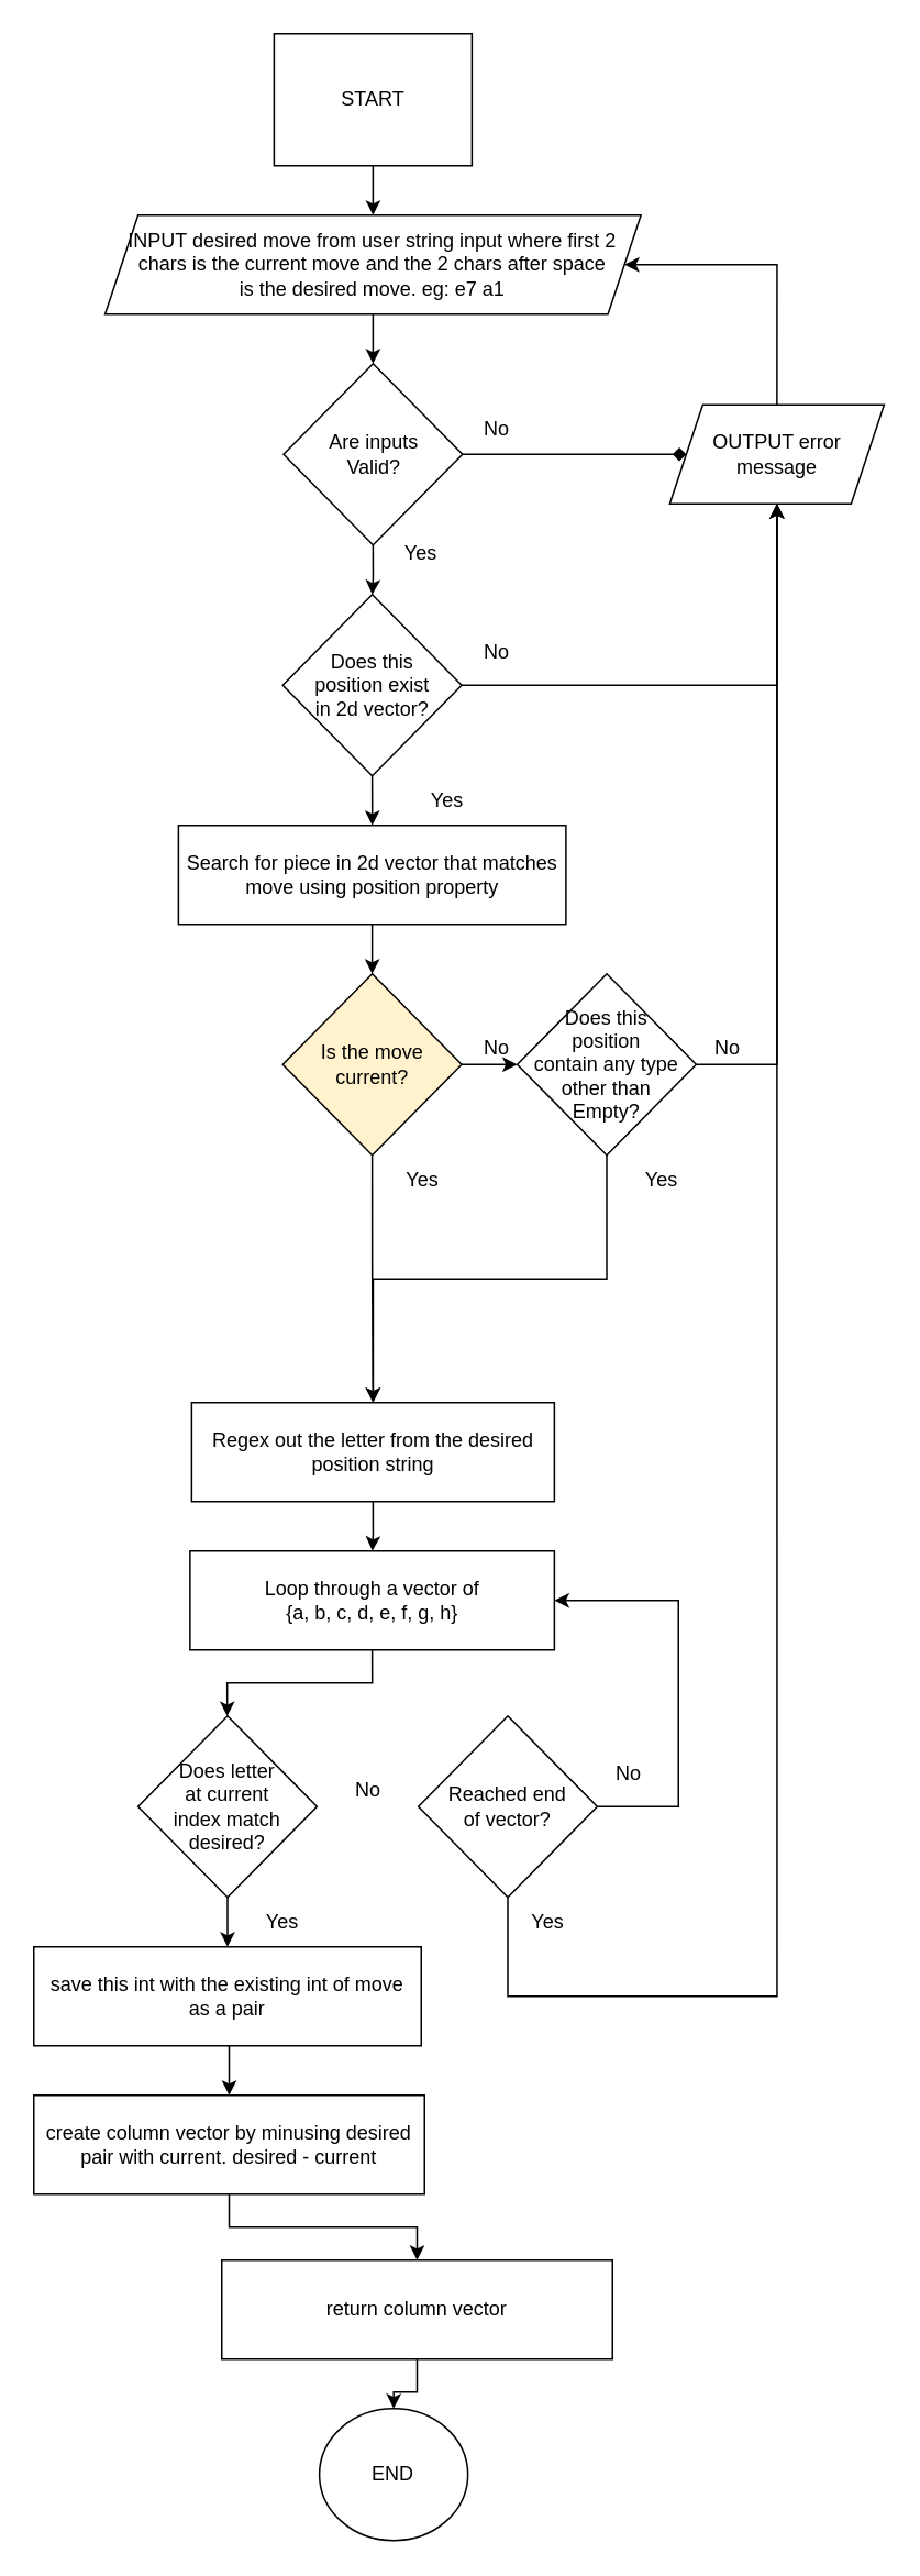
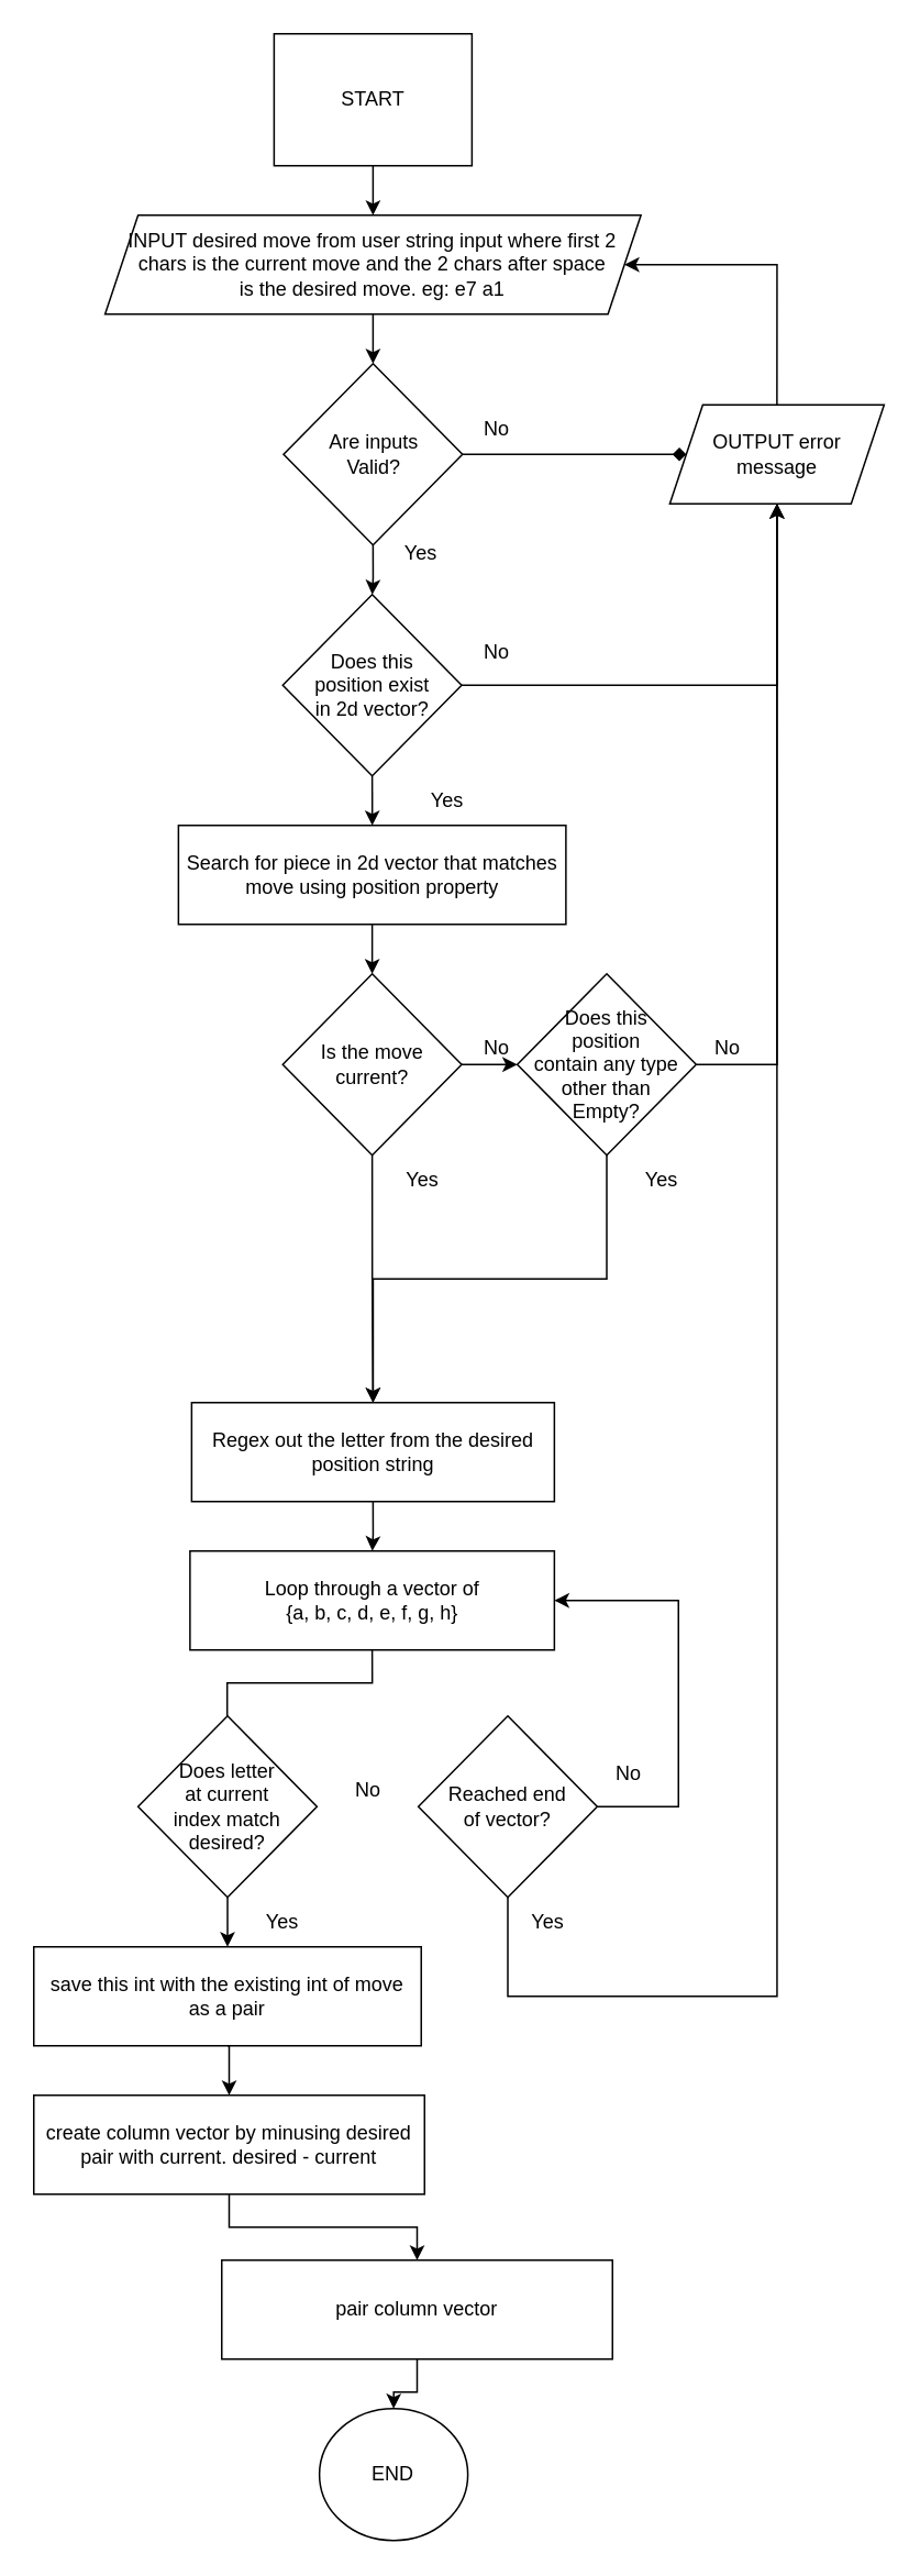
  <mxCell id="0" />
  <mxCell id="1" parent="0" />
  <mxCell id="2" style="edgeStyle=orthogonalEdgeStyle;rounded=0;orthogonalLoop=1;jettySize=auto;html=1;exitX=0.5;exitY=1;exitDx=0;exitDy=0;entryX=0.5;entryY=0;entryDx=0;entryDy=0;" parent="1" source="3" target="5" edge="1"><mxGeometry relative="1" as="geometry" /></mxCell>
  <mxCell id="3" value="START" style="whiteSpace=wrap;html=1;rounded=0;" parent="1" vertex="1"><mxGeometry x="165.75" width="120" height="80" as="geometry" y="20" /></mxCell>
  <mxCell id="4" style="edgeStyle=orthogonalEdgeStyle;rounded=0;orthogonalLoop=1;jettySize=auto;html=1;exitX=0.5;exitY=1;exitDx=0;exitDy=0;entryX=0.5;entryY=0;entryDx=0;entryDy=0;" parent="1" source="5" target="8" edge="1"><mxGeometry relative="1" as="geometry" /></mxCell>
  <mxCell id="5" value="INPUT desired move from user string input where first 2&lt;br&gt;chars is the current move and the 2 chars after space &lt;br&gt;is the desired move. eg: e7 a1" style="shape=parallelogram;perimeter=parallelogramPerimeter;whiteSpace=wrap;html=1;fixedSize=1;" parent="1" vertex="1"><mxGeometry x="63.25" y="130" width="325" height="60" as="geometry" /></mxCell>
  <mxCell id="6" style="edgeStyle=orthogonalEdgeStyle;rounded=0;orthogonalLoop=1;jettySize=auto;html=1;exitX=1;exitY=0.5;exitDx=0;exitDy=0;endArrow=diamond;" parent="1" source="8" target="12" edge="1"><mxGeometry relative="1" as="geometry" /></mxCell>
  <mxCell id="7" style="edgeStyle=orthogonalEdgeStyle;rounded=0;orthogonalLoop=1;jettySize=auto;html=1;exitX=0.5;exitY=1;exitDx=0;exitDy=0;" edge="1" parent="1" source="8" target="15"><mxGeometry relative="1" as="geometry" /></mxCell>
  <mxCell id="8" value="Are inputs&lt;br&gt;Valid?" style="rhombus;whiteSpace=wrap;html=1;" parent="1" vertex="1"><mxGeometry x="171.5" y="220" width="108.5" height="110" as="geometry" /></mxCell>
  <mxCell id="9" style="edgeStyle=orthogonalEdgeStyle;rounded=0;orthogonalLoop=1;jettySize=auto;html=1;exitX=0.5;exitY=1;exitDx=0;exitDy=0;entryX=0.5;entryY=0;entryDx=0;entryDy=0;" edge="1" parent="1" source="10" target="32"><mxGeometry relative="1" as="geometry" /></mxCell>
  <mxCell id="10" value="Search for piece in 2d vector that matches move using position property" style="rounded=0;whiteSpace=wrap;html=1;" parent="1" vertex="1"><mxGeometry x="107.75" y="500" width="235" height="60" as="geometry" /></mxCell>
  <mxCell id="11" style="edgeStyle=orthogonalEdgeStyle;rounded=0;orthogonalLoop=1;jettySize=auto;html=1;exitX=0.5;exitY=0;exitDx=0;exitDy=0;entryX=1;entryY=0.5;entryDx=0;entryDy=0;" parent="1" source="12" target="5" edge="1"><mxGeometry relative="1" as="geometry"><Array as="points"><mxPoint x="470.75" y="160" /></Array></mxGeometry></mxCell>
  <mxCell id="12" value="OUTPUT error message" style="shape=parallelogram;perimeter=parallelogramPerimeter;whiteSpace=wrap;html=1;fixedSize=1;" parent="1" vertex="1"><mxGeometry x="405.75" y="245" width="130" height="60" as="geometry" /></mxCell>
  <mxCell id="13" style="edgeStyle=orthogonalEdgeStyle;rounded=0;orthogonalLoop=1;jettySize=auto;html=1;exitX=0.5;exitY=1;exitDx=0;exitDy=0;" edge="1" parent="1" source="15" target="10"><mxGeometry relative="1" as="geometry" /></mxCell>
  <mxCell id="14" style="edgeStyle=orthogonalEdgeStyle;rounded=0;orthogonalLoop=1;jettySize=auto;html=1;exitX=1;exitY=0.5;exitDx=0;exitDy=0;" edge="1" parent="1" source="15" target="12"><mxGeometry relative="1" as="geometry" /></mxCell>
  <mxCell id="15" value="Does this &lt;br&gt;position exist &lt;br&gt;in 2d vector?" style="rhombus;whiteSpace=wrap;html=1;" parent="1" vertex="1"><mxGeometry x="171" y="360" width="108.5" height="110" as="geometry" /></mxCell>
  <mxCell id="16" style="edgeStyle=orthogonalEdgeStyle;rounded=0;orthogonalLoop=1;jettySize=auto;html=1;exitX=1;exitY=0.5;exitDx=0;exitDy=0;entryX=0.5;entryY=1;entryDx=0;entryDy=0;" parent="1" source="18" target="12" edge="1"><mxGeometry relative="1" as="geometry"><Array as="points"><mxPoint x="471.25" y="645" /></Array></mxGeometry></mxCell>
  <mxCell id="17" style="edgeStyle=orthogonalEdgeStyle;rounded=0;orthogonalLoop=1;jettySize=auto;html=1;exitX=0.5;exitY=1;exitDx=0;exitDy=0;" edge="1" parent="1" source="18" target="20"><mxGeometry relative="1" as="geometry" /></mxCell>
  <mxCell id="18" value="Does this&lt;br&gt;position &lt;br&gt;contain any type&lt;br&gt;other than&lt;br&gt;Empty?" style="rhombus;whiteSpace=wrap;html=1;" parent="1" vertex="1"><mxGeometry x="313.25" y="590" width="108.5" height="110" as="geometry" /></mxCell>
  <mxCell id="19" style="edgeStyle=orthogonalEdgeStyle;rounded=0;orthogonalLoop=1;jettySize=auto;html=1;exitX=0.5;exitY=1;exitDx=0;exitDy=0;" edge="1" parent="1" source="20" target="22"><mxGeometry relative="1" as="geometry" /></mxCell>
  <mxCell id="20" value="Regex out the letter from the desired position string" style="rounded=0;whiteSpace=wrap;html=1;" vertex="1" parent="1"><mxGeometry x="115.75" y="850" width="220" height="60" as="geometry" /></mxCell>
- <mxCell id="21" style="edgeStyle=orthogonalEdgeStyle;rounded=0;orthogonalLoop=1;jettySize=auto;html=1;exitX=0.5;exitY=1;exitDx=0;exitDy=0;" edge="1" parent="1" source="22" target="24"><mxGeometry relative="1" as="geometry"><Array as="points"><mxPoint x="225.25" y="1020" /><mxPoint x="137.25" y="1020" /></Array></mxGeometry></mxCell>
+ <mxCell id="21" style="edgeStyle=orthogonalEdgeStyle;rounded=0;orthogonalLoop=1;jettySize=auto;html=1;exitX=0.5;exitY=1;exitDx=0;exitDy=0;endArrow=none;" edge="1" parent="1" source="22" target="24"><mxGeometry relative="1" as="geometry"><Array as="points"><mxPoint x="225.25" y="1020" /><mxPoint x="137.25" y="1020" /></Array></mxGeometry></mxCell>
  <mxCell id="22" value="Loop through a vector of&lt;br&gt;{a, b, c, d, e, f, g, h}" style="rounded=0;whiteSpace=wrap;html=1;" vertex="1" parent="1"><mxGeometry x="114.75" y="940" width="221" height="60" as="geometry" /></mxCell>
  <mxCell id="23" style="edgeStyle=orthogonalEdgeStyle;rounded=0;orthogonalLoop=1;jettySize=auto;html=1;exitX=0.5;exitY=1;exitDx=0;exitDy=0;entryX=0.5;entryY=0;entryDx=0;entryDy=0;" edge="1" parent="1" source="24" target="29"><mxGeometry relative="1" as="geometry" /></mxCell>
  <mxCell id="24" value="Does letter &lt;br&gt;at current&lt;br&gt;index match&lt;br&gt;desired?" style="rhombus;whiteSpace=wrap;html=1;" vertex="1" parent="1"><mxGeometry x="83.25" y="1040" width="108.5" height="110" as="geometry" /></mxCell>
  <mxCell id="25" style="edgeStyle=orthogonalEdgeStyle;rounded=0;orthogonalLoop=1;jettySize=auto;html=1;exitX=1;exitY=0.5;exitDx=0;exitDy=0;entryX=1;entryY=0.5;entryDx=0;entryDy=0;" edge="1" parent="1" source="27" target="22"><mxGeometry relative="1" as="geometry"><Array as="points"><mxPoint x="411" y="1095" /><mxPoint x="411" y="970" /></Array></mxGeometry></mxCell>
  <mxCell id="26" style="edgeStyle=orthogonalEdgeStyle;rounded=0;orthogonalLoop=1;jettySize=auto;html=1;exitX=0.5;exitY=1;exitDx=0;exitDy=0;entryX=0.5;entryY=1;entryDx=0;entryDy=0;" edge="1" parent="1" source="27" target="12"><mxGeometry relative="1" as="geometry"><Array as="points"><mxPoint x="307.25" y="1210" /><mxPoint x="471.25" y="1210" /></Array></mxGeometry></mxCell>
  <mxCell id="27" value="Reached end&lt;br&gt;of vector?" style="rhombus;whiteSpace=wrap;html=1;" vertex="1" parent="1"><mxGeometry x="253.25" y="1040" width="108.5" height="110" as="geometry" /></mxCell>
  <mxCell id="28" style="edgeStyle=orthogonalEdgeStyle;rounded=0;orthogonalLoop=1;jettySize=auto;html=1;exitX=0.5;exitY=1;exitDx=0;exitDy=0;entryX=0.5;entryY=0;entryDx=0;entryDy=0;" edge="1" parent="1" source="29" target="34"><mxGeometry relative="1" as="geometry" /></mxCell>
  <mxCell id="29" value="save this int with the existing int of move&lt;br&gt;as a pair" style="rounded=0;whiteSpace=wrap;html=1;" vertex="1" parent="1"><mxGeometry x="20" y="1180" width="235" height="60" as="geometry" /></mxCell>
  <mxCell id="30" style="edgeStyle=orthogonalEdgeStyle;rounded=0;orthogonalLoop=1;jettySize=auto;html=1;exitX=1;exitY=0.5;exitDx=0;exitDy=0;entryX=0;entryY=0.5;entryDx=0;entryDy=0;" edge="1" parent="1" source="32" target="18"><mxGeometry relative="1" as="geometry" /></mxCell>
  <mxCell id="31" style="edgeStyle=orthogonalEdgeStyle;rounded=0;orthogonalLoop=1;jettySize=auto;html=1;exitX=0.5;exitY=1;exitDx=0;exitDy=0;entryX=0.5;entryY=0;entryDx=0;entryDy=0;" edge="1" parent="1" source="32" target="20"><mxGeometry relative="1" as="geometry" /></mxCell>
- <mxCell id="32" value="Is the move&lt;br&gt;current?" style="rhombus;whiteSpace=wrap;html=1;fillColor=#fff2cc;" vertex="1" parent="1"><mxGeometry x="171" y="590" width="108.5" height="110" as="geometry" /></mxCell>
+ <mxCell id="32" value="Is the move&lt;br&gt;current?" style="rhombus;whiteSpace=wrap;html=1;" vertex="1" parent="1"><mxGeometry x="171" y="590" width="108.5" height="110" as="geometry" /></mxCell>
  <mxCell id="33" style="edgeStyle=orthogonalEdgeStyle;rounded=0;orthogonalLoop=1;jettySize=auto;html=1;exitX=0.5;exitY=1;exitDx=0;exitDy=0;entryX=0.5;entryY=0;entryDx=0;entryDy=0;" edge="1" parent="1" source="34" target="49"><mxGeometry relative="1" as="geometry" /></mxCell>
  <mxCell id="34" value="create column vector by minusing desired pair with current. desired - current" style="rounded=0;whiteSpace=wrap;html=1;" vertex="1" parent="1"><mxGeometry x="20" y="1270" width="237" height="60" as="geometry" /></mxCell>
  <mxCell id="35" value="END" style="ellipse;whiteSpace=wrap;html=1;" vertex="1" parent="1"><mxGeometry x="193.25" y="1460" width="90" height="80" as="geometry" /></mxCell>
  <mxCell id="36" value="Yes" style="text;html=1;strokeColor=none;fillColor=none;align=center;verticalAlign=middle;whiteSpace=wrap;rounded=0;" vertex="1" parent="1"><mxGeometry x="225.25" y="320" width="60" height="30" as="geometry" /></mxCell>
  <mxCell id="37" value="No" style="text;html=1;strokeColor=none;fillColor=none;align=center;verticalAlign=middle;whiteSpace=wrap;rounded=0;" vertex="1" parent="1"><mxGeometry x="271" y="245" width="60" height="30" as="geometry" /></mxCell>
  <mxCell id="38" value="Yes" style="text;html=1;strokeColor=none;fillColor=none;align=center;verticalAlign=middle;whiteSpace=wrap;rounded=0;" vertex="1" parent="1"><mxGeometry x="241.25" y="470" width="60" height="30" as="geometry" /></mxCell>
  <mxCell id="39" value="Yes" style="text;html=1;strokeColor=none;fillColor=none;align=center;verticalAlign=middle;whiteSpace=wrap;rounded=0;" vertex="1" parent="1"><mxGeometry x="225.75" y="700" width="60" height="30" as="geometry" /></mxCell>
  <mxCell id="40" value="Yes" style="text;html=1;strokeColor=none;fillColor=none;align=center;verticalAlign=middle;whiteSpace=wrap;rounded=0;" vertex="1" parent="1"><mxGeometry x="371" y="700" width="60" height="30" as="geometry" /></mxCell>
  <mxCell id="41" value="Yes" style="text;html=1;strokeColor=none;fillColor=none;align=center;verticalAlign=middle;whiteSpace=wrap;rounded=0;" vertex="1" parent="1"><mxGeometry x="141" y="1150" width="60" height="30" as="geometry" /></mxCell>
  <mxCell id="42" value="Yes" style="text;html=1;strokeColor=none;fillColor=none;align=center;verticalAlign=middle;whiteSpace=wrap;rounded=0;" vertex="1" parent="1"><mxGeometry x="301.75" y="1150" width="60" height="30" as="geometry" /></mxCell>
  <mxCell id="43" value="No" style="text;html=1;strokeColor=none;fillColor=none;align=center;verticalAlign=middle;whiteSpace=wrap;rounded=0;" vertex="1" parent="1"><mxGeometry x="271" y="380" width="60" height="30" as="geometry" /></mxCell>
  <mxCell id="44" value="No" style="text;html=1;strokeColor=none;fillColor=none;align=center;verticalAlign=middle;whiteSpace=wrap;rounded=0;" vertex="1" parent="1"><mxGeometry x="271" y="620" width="60" height="30" as="geometry" /></mxCell>
  <mxCell id="45" value="No" style="text;html=1;strokeColor=none;fillColor=none;align=center;verticalAlign=middle;whiteSpace=wrap;rounded=0;" vertex="1" parent="1"><mxGeometry x="411" y="620" width="60" height="30" as="geometry" /></mxCell>
  <mxCell id="46" value="No" style="text;html=1;strokeColor=none;fillColor=none;align=center;verticalAlign=middle;whiteSpace=wrap;rounded=0;" vertex="1" parent="1"><mxGeometry x="351" y="1060" width="60" height="30" as="geometry" /></mxCell>
  <mxCell id="47" value="No" style="text;html=1;strokeColor=none;fillColor=none;align=center;verticalAlign=middle;whiteSpace=wrap;rounded=0;" vertex="1" parent="1"><mxGeometry x="193.25" y="1070" width="60" height="30" as="geometry" /></mxCell>
  <mxCell id="48" style="edgeStyle=orthogonalEdgeStyle;rounded=0;orthogonalLoop=1;jettySize=auto;html=1;exitX=0.5;exitY=1;exitDx=0;exitDy=0;" edge="1" parent="1" source="49" target="35"><mxGeometry relative="1" as="geometry" /></mxCell>
- <mxCell id="49" value="return column vector" style="rounded=0;whiteSpace=wrap;html=1;" vertex="1" parent="1"><mxGeometry x="134" y="1370" width="237" height="60" as="geometry" /></mxCell>
+ <mxCell id="49" value="pair column vector" style="rounded=0;whiteSpace=wrap;html=1;" vertex="1" parent="1"><mxGeometry x="134" y="1370" width="237" height="60" as="geometry" /></mxCell>
